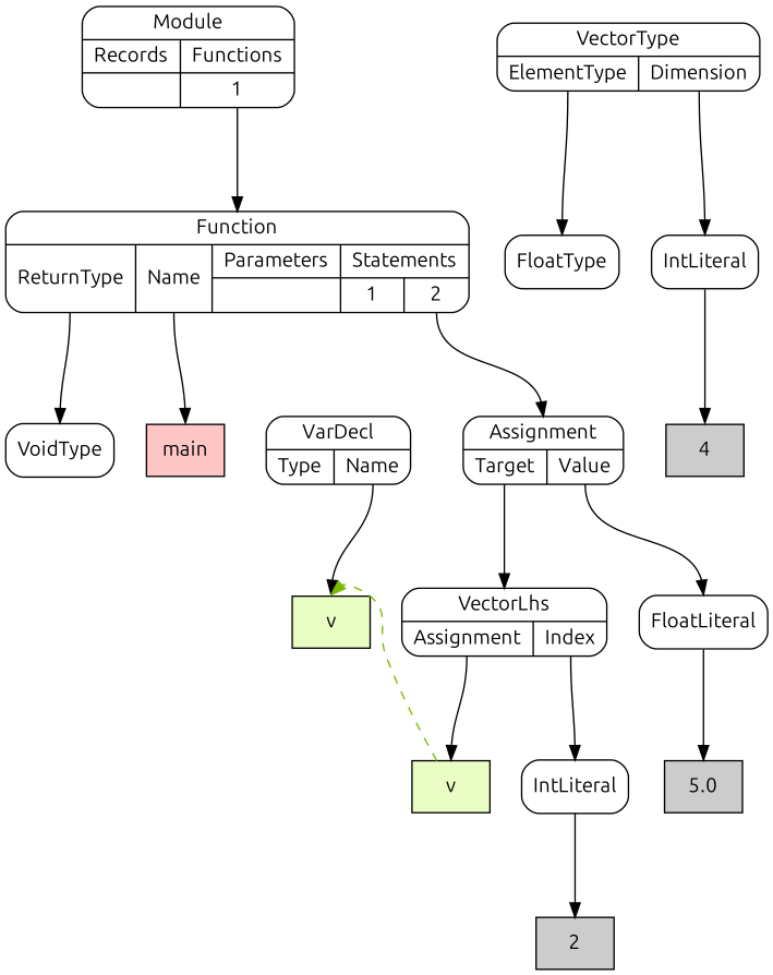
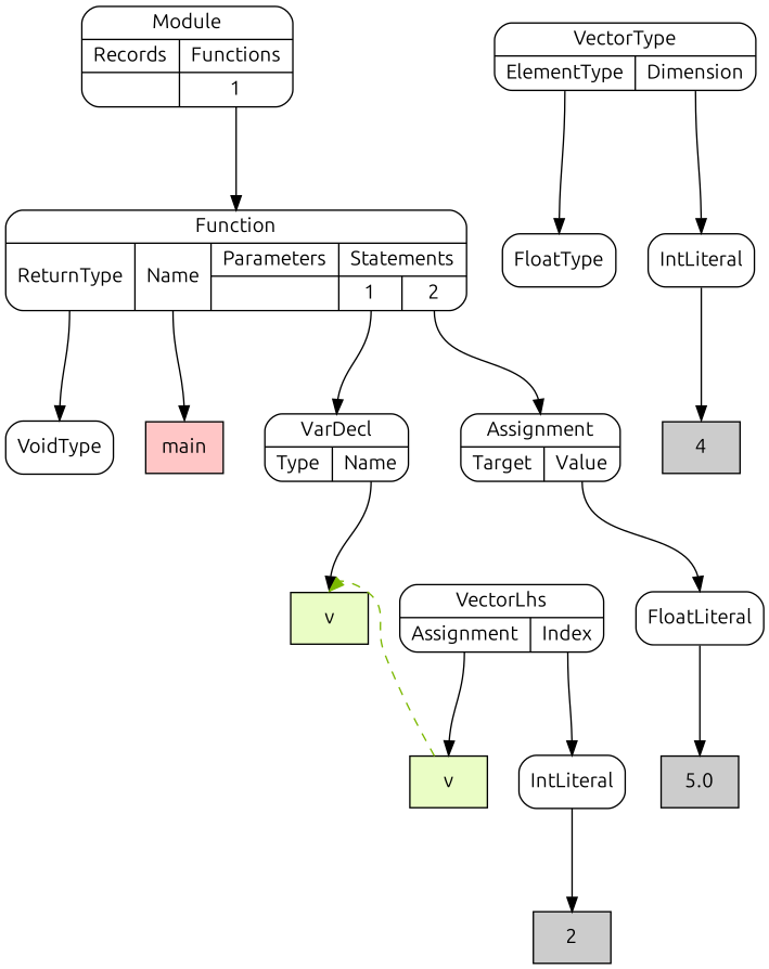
  digraph {
    fontname=Ubuntu
    nodesep=0.3
    ordering=out
    ranksep=1
    node [fillcolor=white fontname=Ubuntu shape=Mrecord style=filled]
    edge [fontname=Ubuntu headport=n tailport="p0:s"]
    n1 [label=VoidType]
    n2 [fillcolor="#FFC6C6" label=main shape=box]
    n3 [label=FloatType]
    n4 [fillcolor="#cccccc" label=4 shape=box]
    n5 [label=IntLiteral]
    n6 [label="{VectorType|{<p0>ElementType|<p1>Dimension}}"]
    n7 [fillcolor="#EAFDC5" label=v shape=box]
    n8 [label="{VarDecl|{<p0>Type|<p1>Name}}"]
    n9 [fillcolor="#EAFDC5" label=v shape=box]
    n10 [fillcolor="#cccccc" label=2 shape=box]
    n11 [label=IntLiteral]
    n12 [label="{VectorLhs|{<p0>Assignment|<p1>Index}}"]
    n13 [fillcolor="#cccccc" label=5.0 shape=box]
    n14 [label=FloatLiteral]
    n15 [label="{Assignment|{<p0>Target|<p1>Value}}"]
    n16 [label="{Function|{<p0>ReturnType|<p1>Name|{Parameters|{}}|{Statements|{<p3_0>1|<p3_1>2}}}}"]
    n17 [label="{Module|{{Records|{}}|{Functions|{<p1_0>1}}}}"]
    n5 -> n4 [tailport=s]
    n6 -> n3
    n6 -> n5 [tailport="p1:s"]
    n8 -> n7 [tailport="p1:s"]
    n9 -> n7 [color="#7BB800" constraint=false style=dashed]
    n11 -> n10 [tailport=s]
    n12 -> n9
    n12 -> n11 [tailport="p1:s"]
    n14 -> n13 [tailport=s]
-   n15 -> n12
    n15 -> n14 [tailport="p1:s"]
    n16 -> n1
    n16 -> n2 [tailport="p1:s"]
+   n16 -> n8 [tailport="p3_0:s"]
    n16 -> n15 [tailport="p3_1:s"]
    n17 -> n16 [tailport="p1_0:s"]
  }
